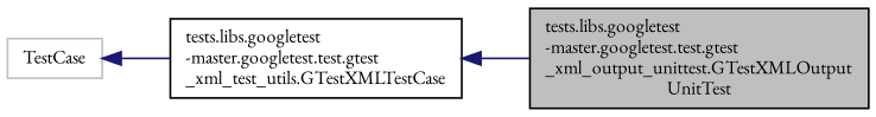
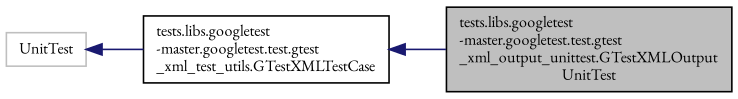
  digraph {
    rankdir=LR
    fontname="EB Garamond"
    node [color=black fillcolor=white fontname="EB Garamond" fontsize=10 shape=record style=filled]
    edge [color=midnightblue dir=back fontname="EB Garamond" fontsize=10 labelfontname=Helvetica labelfontsize=10 style=solid]
    n1 [fillcolor=grey75 fontcolor=black height=0.2 label="tests.libs.googletest\l-master.googletest.test.gtest\l_xml_output_unittest.GTestXMLOutput\lUnitTest" width=0.4]
    n2 [height=0.2 label="tests.libs.googletest\l-master.googletest.test.gtest\l_xml_test_utils.GTestXMLTestCase" width=0.4]
-   n3 [color=grey75 height=0.2 label=TestCase width=0.4]
+   n3 [color=grey75 height=0.2 label=UnitTest width=0.4]
    n2 -> n1
    n3 -> n2
  }
